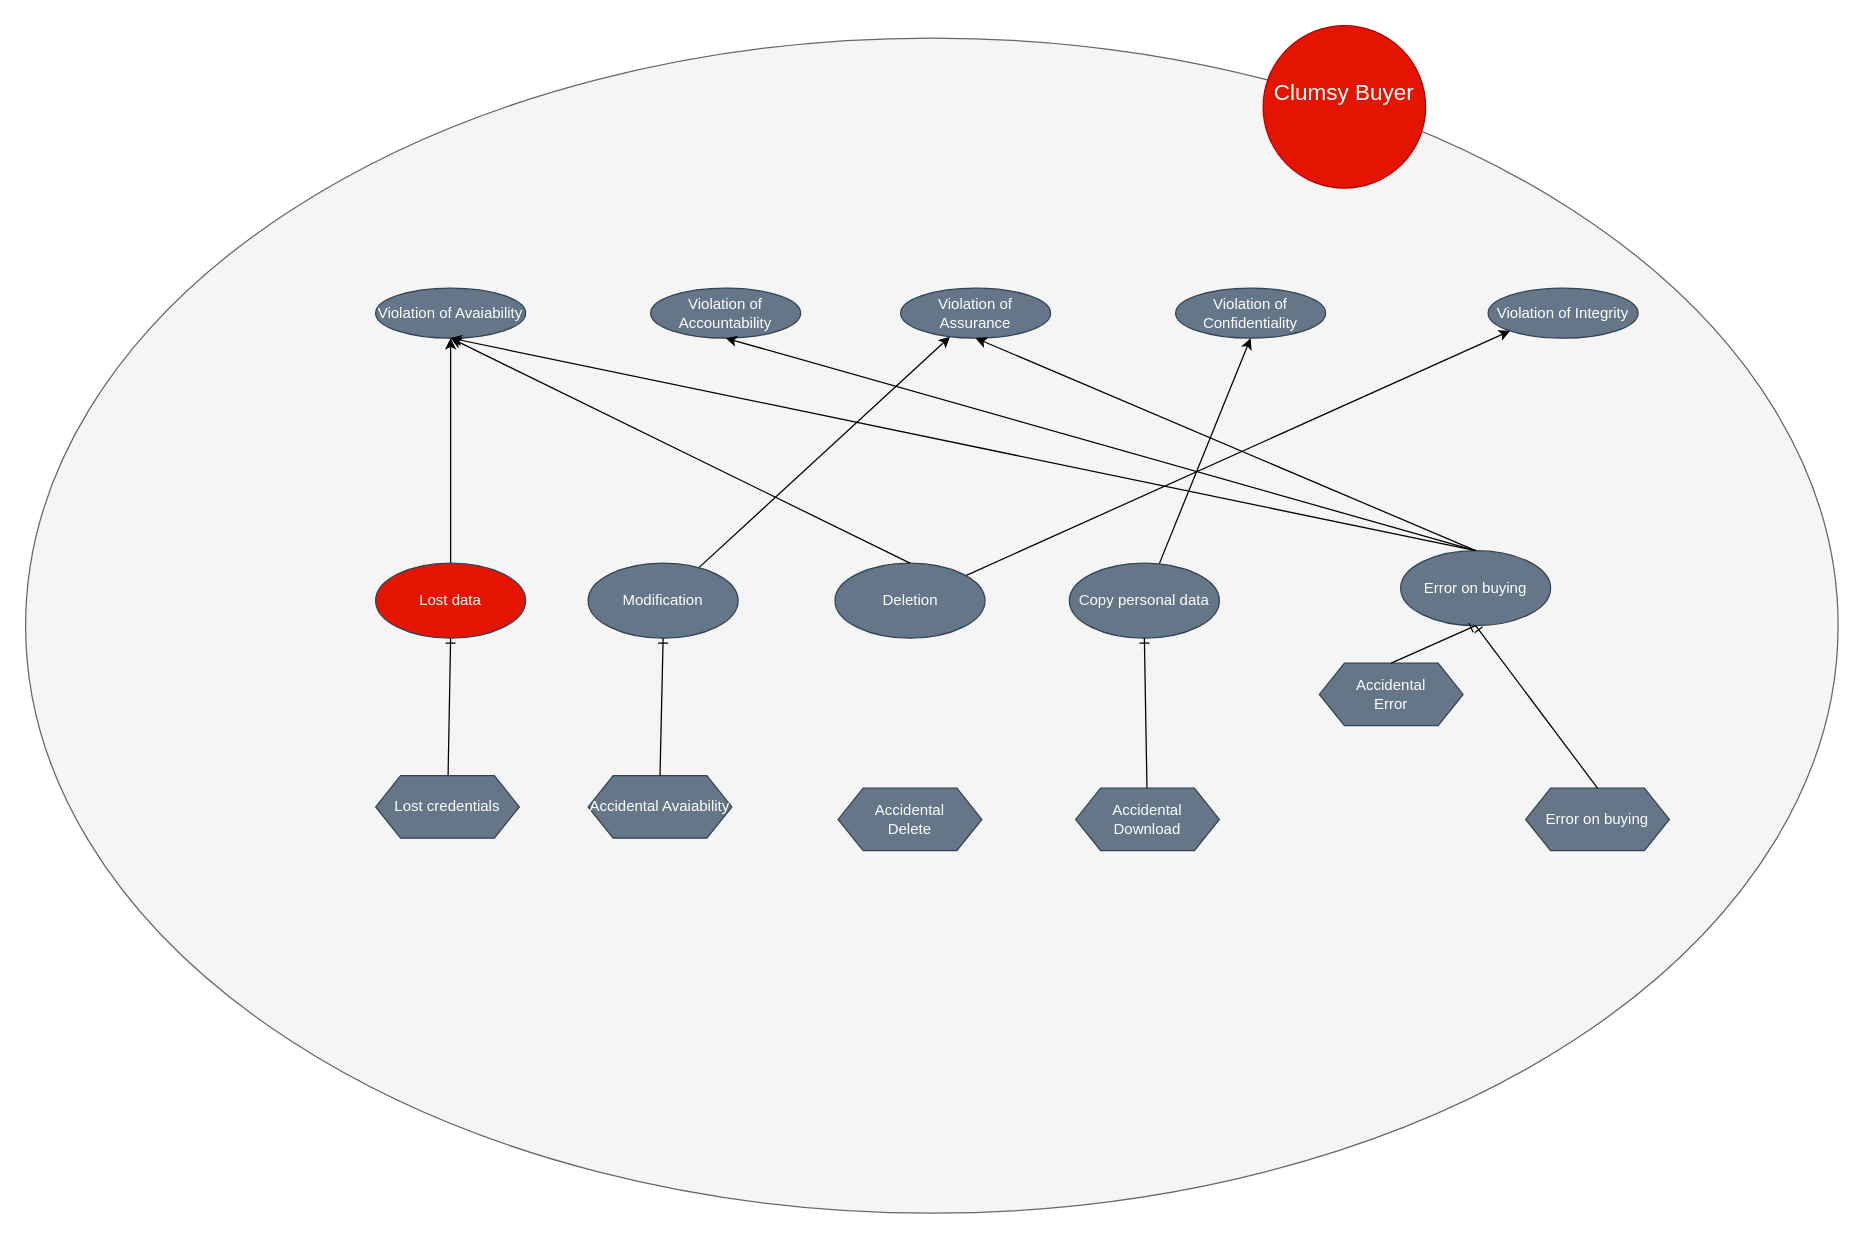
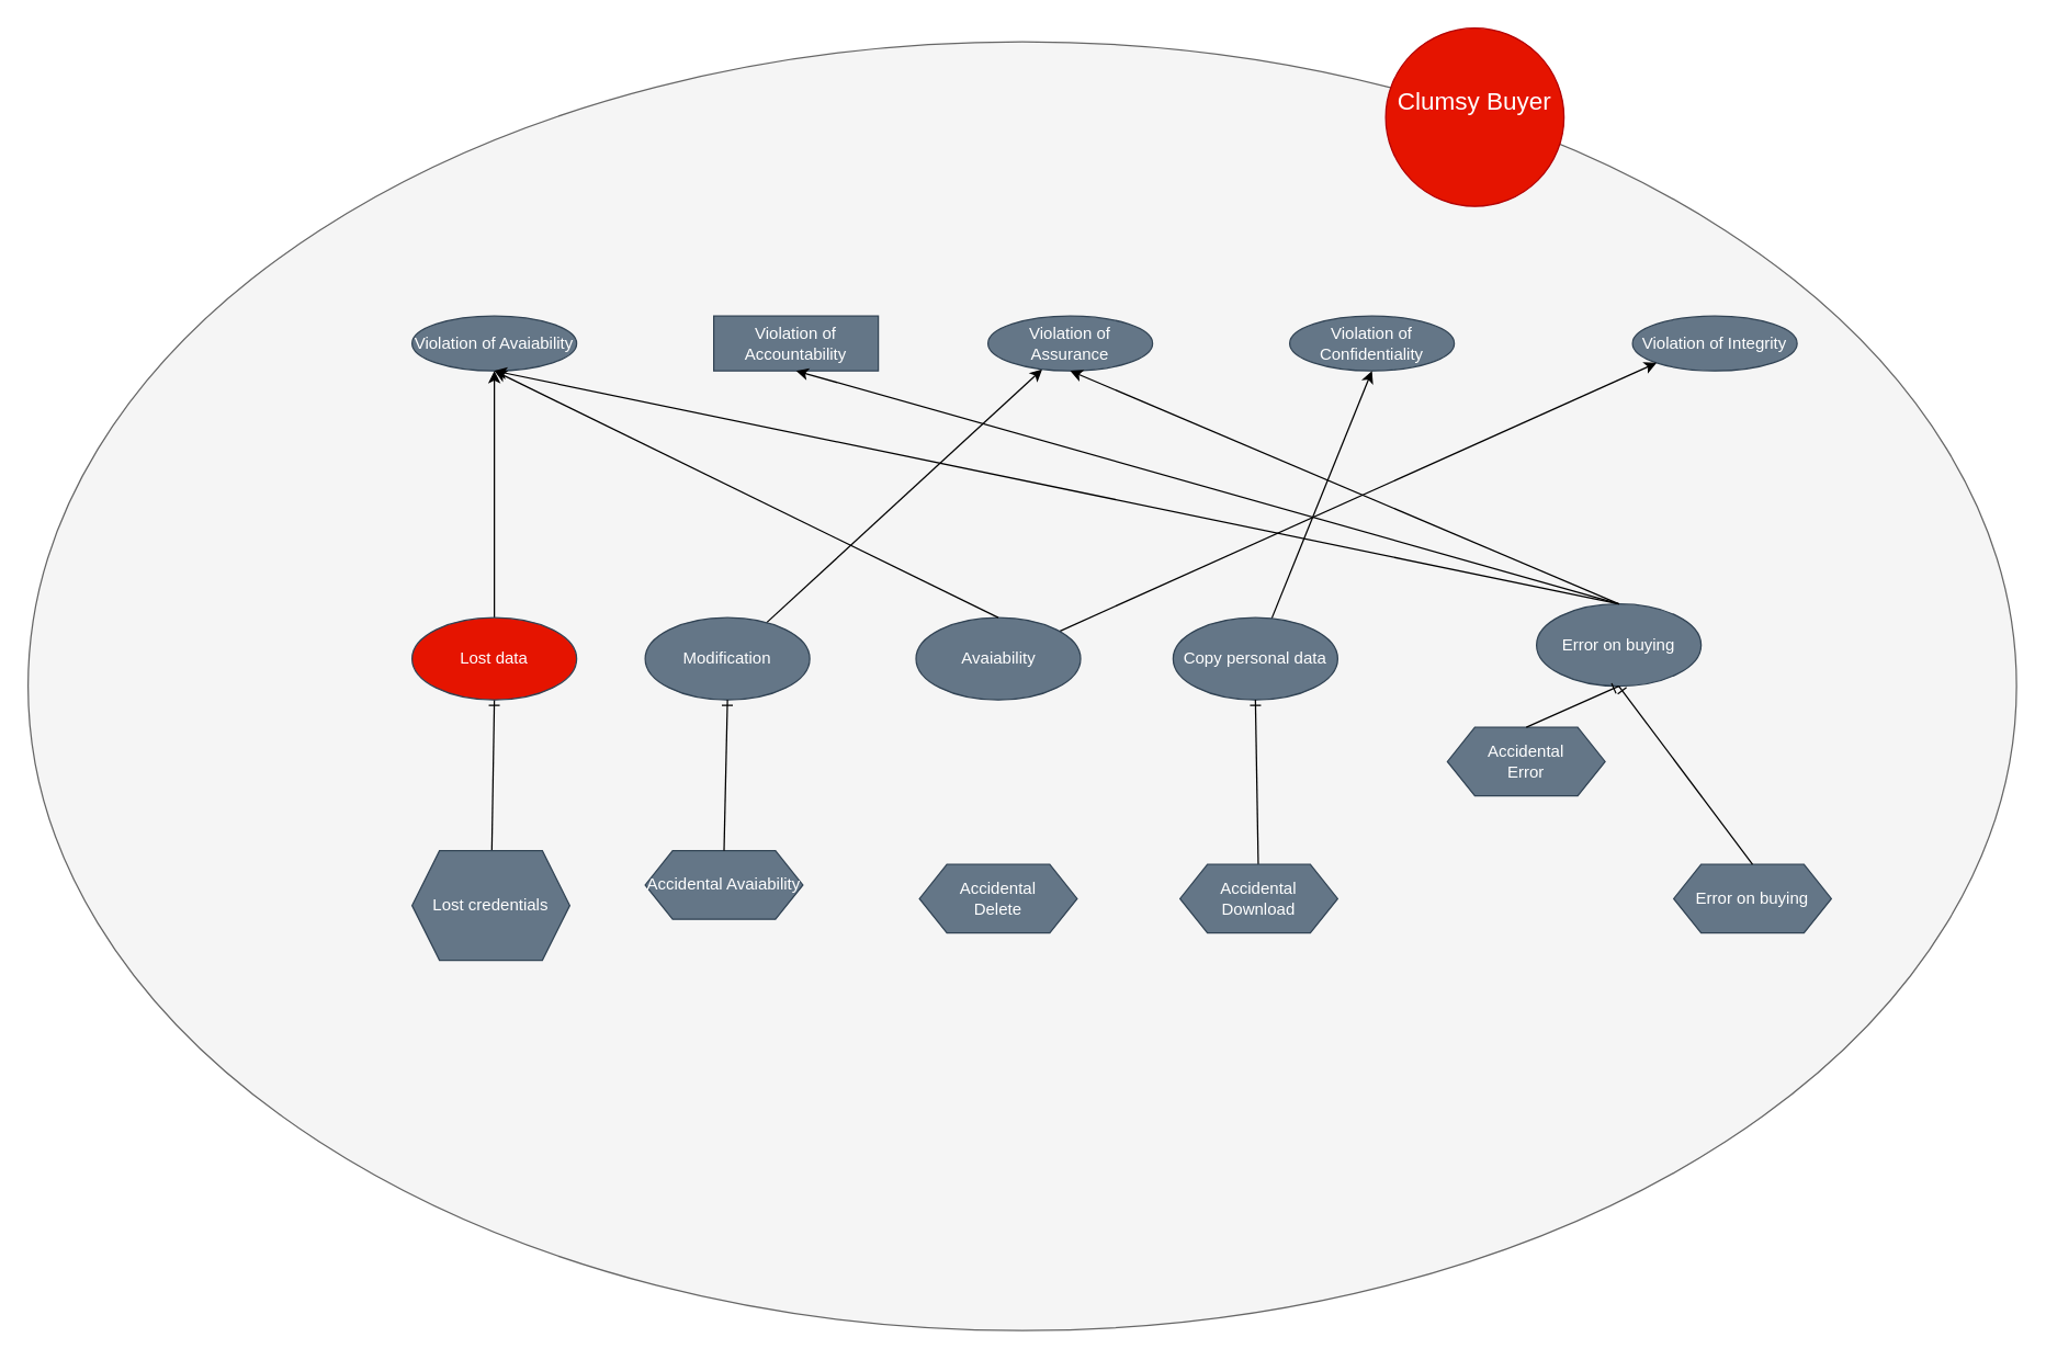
  <mxCell id="0" />
  <mxCell id="1" parent="0" />
  <mxCell id="2" value="" style="ellipse;whiteSpace=wrap;html=1;fillColor=#f5f5f5;strokeColor=#666666;fontColor=#333333;" parent="1" vertex="1"><mxGeometry x="20" y="30" width="1450" height="940" as="geometry" /></mxCell>
  <mxCell id="3" value="&lt;div&gt;&lt;font style=&quot;font-size: 18px&quot;&gt;Clumsy Buyer&lt;/font&gt;&lt;/div&gt;&lt;div&gt;&lt;font style=&quot;font-size: 18px&quot;&gt;&lt;br&gt;&lt;/font&gt;&lt;/div&gt;" style="ellipse;whiteSpace=wrap;html=1;aspect=fixed;fillColor=#e51400;strokeColor=#B20000;fontColor=#ffffff;" parent="1" vertex="1"><mxGeometry x="1010" y="20" width="130" height="130" as="geometry" /></mxCell>
  <mxCell id="4" value="Violation of Confidentiality" style="ellipse;whiteSpace=wrap;html=1;fillColor=#647687;strokeColor=#314354;fontColor=#ffffff;" parent="1" vertex="1"><mxGeometry x="940" y="230" width="120" height="40" as="geometry" /></mxCell>
  <mxCell id="5" value="Violation of Integrity" style="ellipse;whiteSpace=wrap;html=1;fillColor=#647687;strokeColor=#314354;fontColor=#ffffff;" parent="1" vertex="1"><mxGeometry x="1190" y="230" width="120" height="40" as="geometry" /></mxCell>
  <mxCell id="6" style="edgeStyle=none;rounded=0;orthogonalLoop=1;jettySize=auto;html=1;" parent="1" source="7" target="31" edge="1"><mxGeometry relative="1" as="geometry" /></mxCell>
  <mxCell id="7" value="Modification" style="ellipse;whiteSpace=wrap;html=1;fillColor=#647687;strokeColor=#314354;fontColor=#ffffff;" parent="1" vertex="1"><mxGeometry x="470" y="450" width="120" height="60" as="geometry" /></mxCell>
  <mxCell id="8" style="edgeStyle=none;rounded=0;orthogonalLoop=1;jettySize=auto;html=1;entryX=0;entryY=1;entryDx=0;entryDy=0;" parent="1" source="9" target="5" edge="1"><mxGeometry relative="1" as="geometry" /></mxCell>
- <mxCell id="9" value="Deletion" style="ellipse;whiteSpace=wrap;html=1;fillColor=#647687;strokeColor=#314354;fontColor=#ffffff;" parent="1" vertex="1"><mxGeometry x="667.5" y="450" width="120" height="60" as="geometry" /></mxCell>
+ <mxCell id="9" value="Avaiability" style="ellipse;whiteSpace=wrap;html=1;fillColor=#647687;strokeColor=#314354;fontColor=#ffffff;" parent="1" vertex="1"><mxGeometry x="667.5" y="450" width="120" height="60" as="geometry" /></mxCell>
  <mxCell id="10" value="Accidental Avaiability" style="shape=hexagon;perimeter=hexagonPerimeter2;whiteSpace=wrap;html=1;fixedSize=1;fillColor=#647687;strokeColor=#314354;fontColor=#ffffff;" parent="1" vertex="1"><mxGeometry x="470" y="620" width="115" height="50" as="geometry" /></mxCell>
  <mxCell id="11" value="&lt;div&gt;Accidental &lt;br&gt;&lt;/div&gt;&lt;div&gt;Delete&lt;/div&gt;" style="shape=hexagon;perimeter=hexagonPerimeter2;whiteSpace=wrap;html=1;fixedSize=1;fillColor=#647687;strokeColor=#314354;fontColor=#ffffff;" parent="1" vertex="1"><mxGeometry x="670" y="630" width="115" height="50" as="geometry" /></mxCell>
  <mxCell id="12" value="Violation of Avaiability" style="ellipse;whiteSpace=wrap;html=1;fillColor=#647687;strokeColor=#314354;fontColor=#ffffff;" parent="1" vertex="1"><mxGeometry x="300" y="230" width="120" height="40" as="geometry" /></mxCell>
  <mxCell id="13" style="rounded=0;orthogonalLoop=1;jettySize=auto;html=1;entryX=0.5;entryY=1;entryDx=0;entryDy=0;" parent="1" source="14" target="4" edge="1"><mxGeometry relative="1" as="geometry" /></mxCell>
  <mxCell id="14" value="&lt;div&gt;Copy personal data&lt;/div&gt;" style="ellipse;whiteSpace=wrap;html=1;fillColor=#647687;strokeColor=#314354;fontColor=#ffffff;" parent="1" vertex="1"><mxGeometry x="855" y="450" width="120" height="60" as="geometry" /></mxCell>
  <mxCell id="15" value="" style="endArrow=ERone;html=1;entryX=0.5;entryY=1;entryDx=0;entryDy=0;exitX=0.5;exitY=0;exitDx=0;exitDy=0;endFill=0;" parent="1" source="10" target="7" edge="1"><mxGeometry width="50" height="50" relative="1" as="geometry"><mxPoint x="590" y="590" as="sourcePoint" /><mxPoint x="640" y="540" as="targetPoint" /></mxGeometry></mxCell>
  <mxCell id="16" style="edgeStyle=none;rounded=0;orthogonalLoop=1;jettySize=auto;html=1;entryX=0.5;entryY=1;entryDx=0;entryDy=0;endArrow=ERone;endFill=0;" parent="1" source="17" target="14" edge="1"><mxGeometry relative="1" as="geometry" /></mxCell>
  <mxCell id="17" value="&lt;div&gt;Accidental &lt;br&gt;&lt;/div&gt;&lt;div&gt;Download&lt;/div&gt;" style="shape=hexagon;perimeter=hexagonPerimeter2;whiteSpace=wrap;html=1;fixedSize=1;fillColor=#647687;strokeColor=#314354;fontColor=#ffffff;" parent="1" vertex="1"><mxGeometry x="860" y="630" width="115" height="50" as="geometry" /></mxCell>
  <mxCell id="18" style="edgeStyle=none;rounded=0;orthogonalLoop=1;jettySize=auto;html=1;endArrow=ERone;endFill=0;entryX=0.5;entryY=1;entryDx=0;entryDy=0;" parent="1" source="19" target="21" edge="1"><mxGeometry relative="1" as="geometry"><mxPoint x="380" y="520" as="targetPoint" /></mxGeometry></mxCell>
- <mxCell id="19" value="Lost credentials" style="shape=hexagon;perimeter=hexagonPerimeter2;whiteSpace=wrap;html=1;fixedSize=1;fillColor=#647687;strokeColor=#314354;fontColor=#ffffff;" parent="1" vertex="1"><mxGeometry x="300" y="620" width="115" height="50" as="geometry" /></mxCell>
+ <mxCell id="19" value="Lost credentials" style="shape=hexagon;perimeter=hexagonPerimeter2;whiteSpace=wrap;html=1;fixedSize=1;fillColor=#647687;strokeColor=#314354;fontColor=#ffffff;" parent="1" vertex="1"><mxGeometry x="300" y="620" width="115" height="80" as="geometry" /></mxCell>
  <mxCell id="20" style="edgeStyle=none;rounded=0;orthogonalLoop=1;jettySize=auto;html=1;entryX=0.5;entryY=1;entryDx=0;entryDy=0;" parent="1" source="21" target="12" edge="1"><mxGeometry relative="1" as="geometry" /></mxCell>
  <mxCell id="21" value="Lost data" style="ellipse;whiteSpace=wrap;html=1;fillColor=#e51400;strokeColor=#314354;fontColor=#ffffff;" parent="1" vertex="1"><mxGeometry x="300" y="450" width="120" height="60" as="geometry" /></mxCell>
  <mxCell id="22" value="" style="endArrow=classic;html=1;exitX=0.5;exitY=0;exitDx=0;exitDy=0;entryX=0.5;entryY=1;entryDx=0;entryDy=0;" parent="1" source="9" target="12" edge="1"><mxGeometry width="50" height="50" relative="1" as="geometry"><mxPoint x="740" y="380" as="sourcePoint" /><mxPoint x="790" y="330" as="targetPoint" /></mxGeometry></mxCell>
  <mxCell id="23" value="&lt;div&gt;Error on buying&lt;/div&gt;" style="ellipse;whiteSpace=wrap;html=1;fillColor=#647687;strokeColor=#314354;fontColor=#ffffff;" vertex="1" parent="1"><mxGeometry x="1120" y="440" width="120" height="60" as="geometry" /></mxCell>
- <mxCell id="24" value="Violation of Accountability" style="ellipse;whiteSpace=wrap;html=1;fillColor=#647687;strokeColor=#314354;fontColor=#ffffff;" vertex="1" parent="1"><mxGeometry x="520" y="230" width="120" height="40" as="geometry" /></mxCell>
+ <mxCell id="24" value="Violation of Accountability" style="whiteSpace=wrap;html=1;fillColor=#647687;strokeColor=#314354;fontColor=#ffffff;rounded=0;" vertex="1" parent="1"><mxGeometry x="520" y="230" width="120" height="40" as="geometry" /></mxCell>
  <mxCell id="25" value="" style="endArrow=classic;html=1;exitX=0.5;exitY=0;exitDx=0;exitDy=0;" edge="1" parent="1" source="23"><mxGeometry width="50" height="50" relative="1" as="geometry"><mxPoint x="1120" y="420" as="sourcePoint" /><mxPoint x="360" y="270" as="targetPoint" /></mxGeometry></mxCell>
  <mxCell id="26" value="" style="endArrow=classic;html=1;exitX=0.5;exitY=0;exitDx=0;exitDy=0;entryX=0.5;entryY=1;entryDx=0;entryDy=0;" edge="1" parent="1" source="23" target="24"><mxGeometry width="50" height="50" relative="1" as="geometry"><mxPoint x="1240" y="430" as="sourcePoint" /><mxPoint x="1290" y="380" as="targetPoint" /></mxGeometry></mxCell>
  <mxCell id="27" value="&lt;div&gt;Accidental &lt;br&gt;&lt;/div&gt;&lt;div&gt;Error&lt;/div&gt;" style="shape=hexagon;perimeter=hexagonPerimeter2;whiteSpace=wrap;html=1;fixedSize=1;fillColor=#647687;strokeColor=#314354;fontColor=#ffffff;" vertex="1" parent="1"><mxGeometry x="1055" y="530" width="115" height="50" as="geometry" /></mxCell>
  <mxCell id="28" value="&lt;div&gt;Error on buying&lt;/div&gt;" style="shape=hexagon;perimeter=hexagonPerimeter2;whiteSpace=wrap;html=1;fixedSize=1;fillColor=#647687;strokeColor=#314354;fontColor=#ffffff;" vertex="1" parent="1"><mxGeometry x="1220" y="630" width="115" height="50" as="geometry" /></mxCell>
  <mxCell id="29" value="" style="endArrow=ERone;html=1;exitX=0.5;exitY=0;exitDx=0;exitDy=0;entryX=0.5;entryY=1;entryDx=0;entryDy=0;endFill=0;" edge="1" parent="1" source="27" target="23"><mxGeometry width="50" height="50" relative="1" as="geometry"><mxPoint x="1110" y="590" as="sourcePoint" /><mxPoint x="1160" y="540" as="targetPoint" /></mxGeometry></mxCell>
  <mxCell id="30" value="" style="endArrow=ERone;html=1;entryX=0.5;entryY=1;entryDx=0;entryDy=0;exitX=0.5;exitY=0;exitDx=0;exitDy=0;endFill=0;" edge="1" parent="1" source="28" target="23"><mxGeometry width="50" height="50" relative="1" as="geometry"><mxPoint x="1260" y="600" as="sourcePoint" /><mxPoint x="1310" y="550" as="targetPoint" /></mxGeometry></mxCell>
  <mxCell id="31" value="Violation of Assurance" style="ellipse;whiteSpace=wrap;html=1;fillColor=#647687;strokeColor=#314354;fontColor=#ffffff;" vertex="1" parent="1"><mxGeometry x="720" y="230" width="120" height="40" as="geometry" /></mxCell>
  <mxCell id="32" value="" style="endArrow=classic;html=1;exitX=0.5;exitY=0;exitDx=0;exitDy=0;" edge="1" parent="1" source="23"><mxGeometry width="50" height="50" relative="1" as="geometry"><mxPoint x="1190" y="430" as="sourcePoint" /><mxPoint x="780" y="270" as="targetPoint" /></mxGeometry></mxCell>
